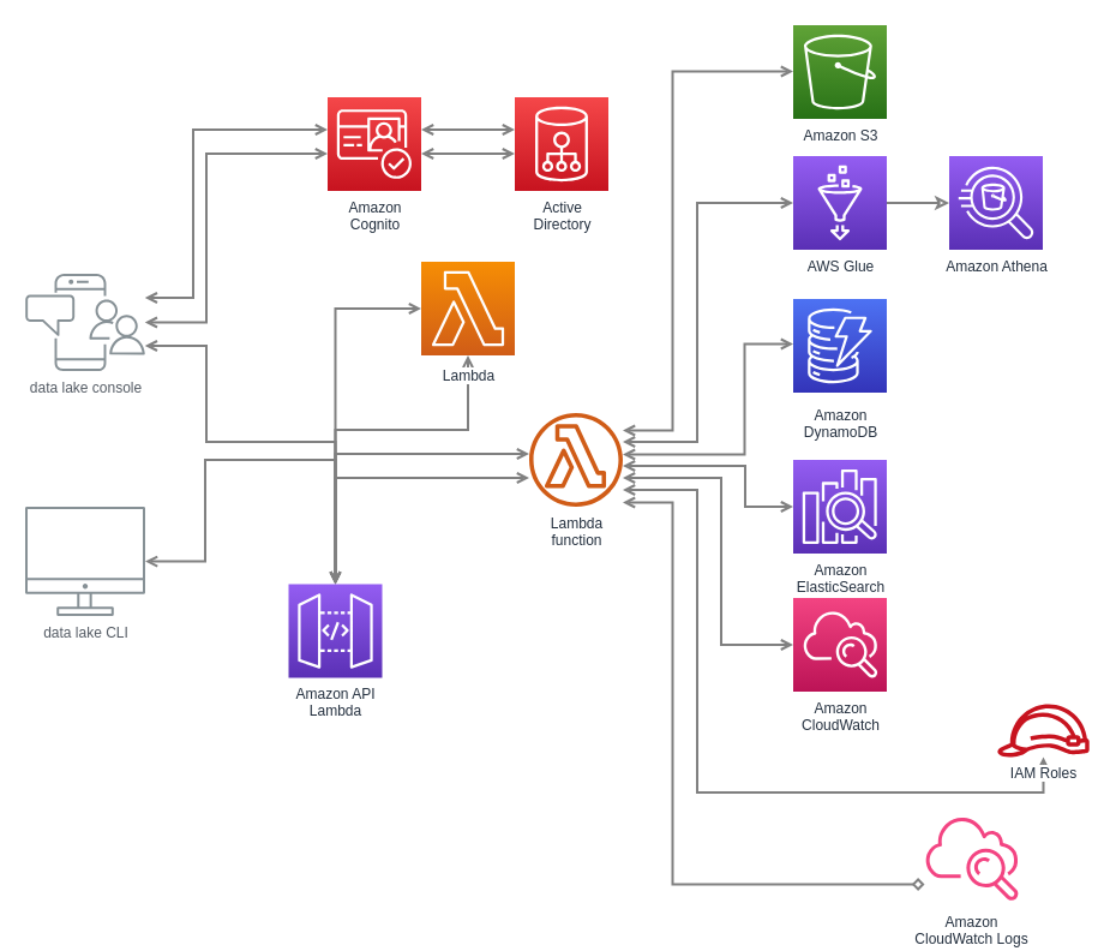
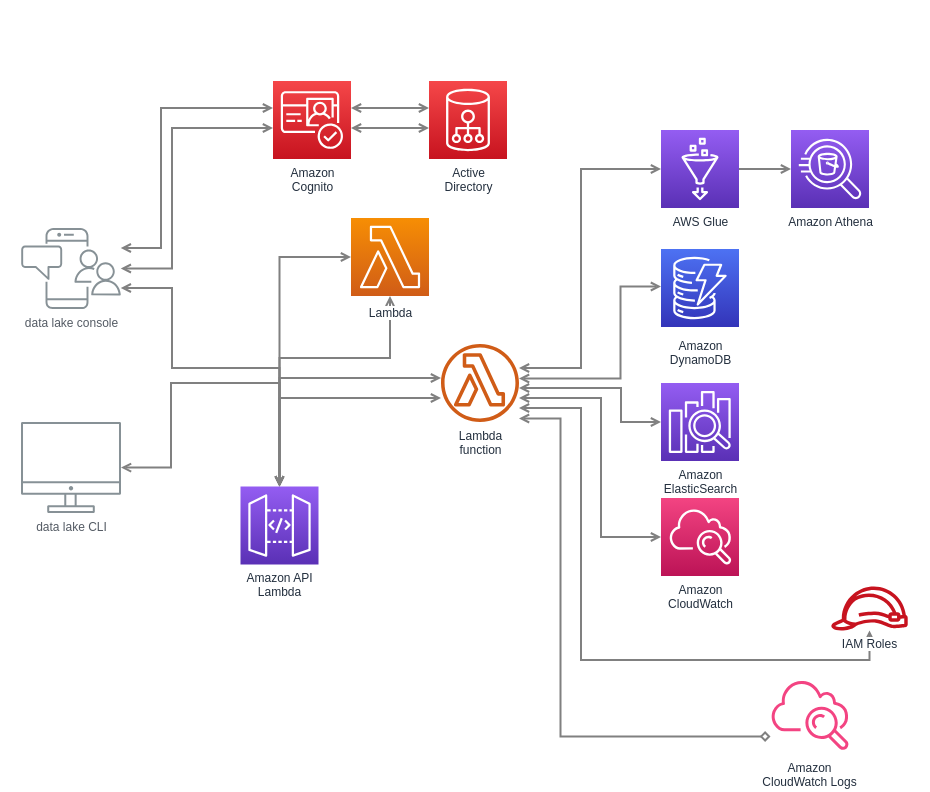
  <mxCell id="0" />
  <mxCell id="1" parent="0" />
  <mxCell id="2" style="edgeStyle=orthogonalEdgeStyle;rounded=0;orthogonalLoop=1;jettySize=auto;html=1;startArrow=open;startFill=0;endArrow=open;endFill=0;strokeWidth=2;strokeColor=#808080;" parent="1" source="20" target="25" edge="1"><mxGeometry relative="1" as="geometry"><Array as="points"><mxPoint x="170.5" y="467.5" /><mxPoint x="170.5" y="382.5" /></Array></mxGeometry></mxCell>
  <mxCell id="3" style="edgeStyle=orthogonalEdgeStyle;rounded=0;orthogonalLoop=1;jettySize=auto;html=1;startArrow=open;startFill=0;endArrow=open;endFill=0;strokeWidth=2;strokeColor=#808080;" parent="1" source="21" target="22" edge="1"><mxGeometry relative="1" as="geometry"><Array as="points"><mxPoint x="160.5" y="247.5" /><mxPoint x="160.5" y="107.5" /></Array></mxGeometry></mxCell>
  <mxCell id="4" style="edgeStyle=orthogonalEdgeStyle;rounded=0;orthogonalLoop=1;jettySize=auto;html=1;startArrow=open;startFill=0;endArrow=open;endFill=0;strokeWidth=2;strokeColor=#808080;" parent="1" source="21" target="25" edge="1"><mxGeometry relative="1" as="geometry"><Array as="points"><mxPoint x="171.5" y="287.5" /><mxPoint x="171.5" y="367.5" /></Array></mxGeometry></mxCell>
  <mxCell id="5" style="edgeStyle=orthogonalEdgeStyle;rounded=0;orthogonalLoop=1;jettySize=auto;html=1;startArrow=open;startFill=0;endArrow=open;endFill=0;strokeWidth=2;strokeColor=#808080;" parent="1" source="22" target="23" edge="1"><mxGeometry relative="1" as="geometry"><Array as="points"><mxPoint x="390.5" y="107.5" /><mxPoint x="390.5" y="107.5" /></Array></mxGeometry></mxCell>
  <mxCell id="6" style="edgeStyle=orthogonalEdgeStyle;rounded=0;orthogonalLoop=1;jettySize=auto;html=1;startArrow=open;startFill=0;endArrow=open;endFill=0;strokeWidth=2;strokeColor=#808080;" parent="1" source="24" target="25" edge="1"><mxGeometry relative="1" as="geometry" /></mxCell>
  <mxCell id="7" style="edgeStyle=orthogonalEdgeStyle;rounded=0;orthogonalLoop=1;jettySize=auto;html=1;startArrow=open;startFill=0;endArrow=open;endFill=0;strokeWidth=2;strokeColor=#808080;" parent="1" source="25" target="26" edge="1"><mxGeometry relative="1" as="geometry"><Array as="points"><mxPoint x="370.5" y="397.5" /><mxPoint x="370.5" y="397.5" /></Array></mxGeometry></mxCell>
- <mxCell id="8" style="edgeStyle=orthogonalEdgeStyle;rounded=0;orthogonalLoop=1;jettySize=auto;html=1;startArrow=open;startFill=0;endArrow=open;endFill=0;strokeWidth=2;strokeColor=#808080;" parent="1" source="26" target="27" edge="1"><mxGeometry relative="1" as="geometry"><Array as="points"><mxPoint x="560" y="358" /><mxPoint x="560" y="59" /></Array></mxGeometry></mxCell>
  <mxCell id="9" style="edgeStyle=orthogonalEdgeStyle;rounded=0;orthogonalLoop=1;jettySize=auto;html=1;startArrow=open;startFill=0;endArrow=open;endFill=0;strokeWidth=2;strokeColor=#808080;" parent="1" source="26" target="28" edge="1"><mxGeometry relative="1" as="geometry"><Array as="points"><mxPoint x="580.5" y="367.5" /><mxPoint x="580.5" y="168.5" /></Array></mxGeometry></mxCell>
  <mxCell id="10" style="edgeStyle=orthogonalEdgeStyle;rounded=0;orthogonalLoop=1;jettySize=auto;html=1;startArrow=open;startFill=0;endArrow=open;endFill=0;strokeWidth=2;strokeColor=#808080;" parent="1" source="26" target="30" edge="1"><mxGeometry relative="1" as="geometry"><Array as="points"><mxPoint x="620" y="378" /><mxPoint x="620" y="286" /></Array></mxGeometry></mxCell>
  <mxCell id="11" style="edgeStyle=orthogonalEdgeStyle;rounded=0;orthogonalLoop=1;jettySize=auto;html=1;startArrow=open;startFill=0;endArrow=open;endFill=0;strokeWidth=2;strokeColor=#808080;" parent="1" source="26" target="31" edge="1"><mxGeometry relative="1" as="geometry"><Array as="points"><mxPoint x="620.5" y="387.5" /><mxPoint x="620.5" y="421.5" /></Array></mxGeometry></mxCell>
  <mxCell id="12" style="edgeStyle=orthogonalEdgeStyle;rounded=0;orthogonalLoop=1;jettySize=auto;html=1;startArrow=open;startFill=0;endArrow=open;endFill=0;strokeWidth=2;strokeColor=#808080;" parent="1" source="26" target="32" edge="1"><mxGeometry relative="1" as="geometry"><Array as="points"><mxPoint x="600.5" y="397.5" /><mxPoint x="600.5" y="536.5" /></Array></mxGeometry></mxCell>
  <mxCell id="13" style="edgeStyle=orthogonalEdgeStyle;rounded=0;orthogonalLoop=1;jettySize=auto;html=1;startArrow=open;startFill=0;endArrow=open;endFill=0;strokeWidth=2;strokeColor=#808080;" parent="1" source="26" target="33" edge="1"><mxGeometry relative="1" as="geometry"><Array as="points"><mxPoint x="580.5" y="407.5" /><mxPoint x="580.5" y="659.5" /></Array></mxGeometry></mxCell>
  <mxCell id="14" style="edgeStyle=orthogonalEdgeStyle;rounded=0;orthogonalLoop=1;jettySize=auto;html=1;startArrow=open;startFill=0;endArrow=diamond;endFill=0;strokeWidth=2;strokeColor=#808080;" parent="1" source="26" target="34" edge="1"><mxGeometry relative="1" as="geometry"><Array as="points"><mxPoint x="560" y="418" /><mxPoint x="560" y="736" /></Array></mxGeometry></mxCell>
- <mxCell id="15" value="" style="edgeStyle=orthogonalEdgeStyle;rounded=0;orthogonalLoop=1;jettySize=auto;html=1;startArrow=none;startFill=0;endArrow=classic;endFill=0;strokeWidth=2;strokeColor=#808080;" parent="1" source="28" target="29" edge="1"><mxGeometry relative="1" as="geometry" /></mxCell>
+ <mxCell id="15" value="" style="edgeStyle=orthogonalEdgeStyle;rounded=0;orthogonalLoop=1;jettySize=auto;html=1;startArrow=none;startFill=0;endArrow=open;endFill=0;strokeWidth=2;strokeColor=#808080;" parent="1" source="28" target="29" edge="1"><mxGeometry relative="1" as="geometry" /></mxCell>
  <mxCell id="16" style="edgeStyle=orthogonalEdgeStyle;rounded=0;orthogonalLoop=1;jettySize=auto;html=1;startArrow=open;startFill=0;endArrow=open;endFill=0;strokeWidth=2;strokeColor=#808080;" parent="1" source="21" target="22" edge="1"><mxGeometry relative="1" as="geometry"><mxPoint x="130.285" y="267.676" as="sourcePoint" /><mxPoint x="282.5" y="130.029" as="targetPoint" /><Array as="points"><mxPoint x="171.5" y="267.5" /><mxPoint x="171.5" y="127.5" /></Array></mxGeometry></mxCell>
  <mxCell id="17" style="edgeStyle=orthogonalEdgeStyle;rounded=0;orthogonalLoop=1;jettySize=auto;html=1;startArrow=open;startFill=0;endArrow=open;endFill=0;strokeWidth=2;strokeColor=#808080;" parent="1" source="24" target="25" edge="1"><mxGeometry relative="1" as="geometry"><mxPoint x="360.5" y="266.224" as="sourcePoint" /><mxPoint x="278.466" y="353.5" as="targetPoint" /><Array as="points"><mxPoint x="389.5" y="357.5" /></Array></mxGeometry></mxCell>
  <mxCell id="18" style="edgeStyle=orthogonalEdgeStyle;rounded=0;orthogonalLoop=1;jettySize=auto;html=1;startArrow=open;startFill=0;endArrow=open;endFill=0;strokeWidth=2;strokeColor=#808080;" parent="1" source="25" target="26" edge="1"><mxGeometry relative="1" as="geometry"><mxPoint x="317.5" y="392.5" as="sourcePoint" /><mxPoint x="450.5" y="392.5" as="targetPoint" /><Array as="points"><mxPoint x="370.5" y="377.5" /><mxPoint x="370.5" y="377.5" /></Array></mxGeometry></mxCell>
  <mxCell id="19" style="edgeStyle=orthogonalEdgeStyle;rounded=0;orthogonalLoop=1;jettySize=auto;html=1;startArrow=open;startFill=0;endArrow=open;endFill=0;strokeWidth=2;strokeColor=#808080;" parent="1" source="22" target="23" edge="1"><mxGeometry relative="1" as="geometry"><mxPoint x="360.5" y="117.5" as="sourcePoint" /><mxPoint x="438.5" y="117.5" as="targetPoint" /><Array as="points"><mxPoint x="390.5" y="127.5" /><mxPoint x="390.5" y="127.5" /></Array></mxGeometry></mxCell>
  <mxCell id="20" value="data lake CLI" style="outlineConnect=0;gradientColor=none;fontColor=#545B64;strokeColor=none;fillColor=#879196;dashed=0;verticalLabelPosition=bottom;verticalAlign=top;align=center;html=1;fontSize=12;fontStyle=0;aspect=fixed;shape=mxgraph.aws4.illustration_desktop;pointerEvents=1;labelBackgroundColor=#ffffff;" parent="1" vertex="1"><mxGeometry x="20.5" y="421.5" width="100" height="91" as="geometry" /></mxCell>
  <mxCell id="21" value="data lake console" style="outlineConnect=0;gradientColor=none;fontColor=#545B64;strokeColor=none;fillColor=#879196;dashed=0;verticalLabelPosition=bottom;verticalAlign=top;align=center;html=1;fontSize=12;fontStyle=0;aspect=fixed;shape=mxgraph.aws4.illustration_notification;pointerEvents=1;labelBackgroundColor=#ffffff;" parent="1" vertex="1"><mxGeometry x="20.5" y="227.5" width="100" height="81" as="geometry" /></mxCell>
  <mxCell id="22" value="Amazon &lt;br&gt;Cognito" style="outlineConnect=0;fontColor=#232F3E;gradientColor=#F54749;gradientDirection=north;fillColor=#C7131F;strokeColor=#ffffff;dashed=0;verticalLabelPosition=bottom;verticalAlign=top;align=center;html=1;fontSize=12;fontStyle=0;aspect=fixed;shape=mxgraph.aws4.resourceIcon;resIcon=mxgraph.aws4.cognito;labelBackgroundColor=#ffffff;" parent="1" vertex="1"><mxGeometry x="272.5" y="80.5" width="78" height="78" as="geometry" /></mxCell>
  <mxCell id="23" value="Active&lt;br&gt;Directory" style="outlineConnect=0;fontColor=#232F3E;gradientColor=#F54749;gradientDirection=north;fillColor=#C7131F;strokeColor=#ffffff;dashed=0;verticalLabelPosition=bottom;verticalAlign=top;align=center;html=1;fontSize=12;fontStyle=0;aspect=fixed;shape=mxgraph.aws4.resourceIcon;resIcon=mxgraph.aws4.cloud_directory;labelBackgroundColor=#ffffff;" parent="1" vertex="1"><mxGeometry x="428.5" y="80.5" width="78" height="78" as="geometry" /></mxCell>
  <mxCell id="24" value="Lambda" style="outlineConnect=0;fontColor=#232F3E;gradientColor=#F78E04;gradientDirection=north;fillColor=#D05C17;strokeColor=#ffffff;dashed=0;verticalLabelPosition=bottom;verticalAlign=top;align=center;html=1;fontSize=12;fontStyle=0;aspect=fixed;shape=mxgraph.aws4.resourceIcon;resIcon=mxgraph.aws4.lambda;labelBackgroundColor=#ffffff;spacingTop=3;" parent="1" vertex="1"><mxGeometry x="350.5" y="217.5" width="78" height="78" as="geometry" /></mxCell>
  <mxCell id="25" value="Amazon API&lt;br&gt;Lambda&lt;br&gt;" style="outlineConnect=0;fontColor=#232F3E;gradientColor=#945DF2;gradientDirection=north;fillColor=#5A30B5;strokeColor=#ffffff;dashed=0;verticalLabelPosition=bottom;verticalAlign=top;align=center;html=1;fontSize=12;fontStyle=0;aspect=fixed;shape=mxgraph.aws4.resourceIcon;resIcon=mxgraph.aws4.api_gateway;labelBackgroundColor=#ffffff;" parent="1" vertex="1"><mxGeometry x="240" y="486" width="78" height="78" as="geometry" /></mxCell>
  <mxCell id="26" value="Lambda&lt;br&gt;function" style="outlineConnect=0;fontColor=#232F3E;gradientColor=none;fillColor=#D05C17;strokeColor=none;dashed=0;verticalLabelPosition=bottom;verticalAlign=top;align=center;html=1;fontSize=12;fontStyle=0;aspect=fixed;pointerEvents=1;shape=mxgraph.aws4.lambda_function;labelBackgroundColor=#ffffff;" parent="1" vertex="1"><mxGeometry x="440.5" y="343.5" width="78" height="78" as="geometry" /></mxCell>
- <mxCell id="27" value="Amazon S3" style="outlineConnect=0;fontColor=#232F3E;gradientColor=#60A337;gradientDirection=north;fillColor=#277116;strokeColor=#ffffff;dashed=0;verticalLabelPosition=bottom;verticalAlign=top;align=center;html=1;fontSize=12;fontStyle=0;aspect=fixed;shape=mxgraph.aws4.resourceIcon;resIcon=mxgraph.aws4.s3;labelBackgroundColor=#ffffff;" parent="1" vertex="1"><mxGeometry x="660.5" y="20.5" width="78" height="78" as="geometry" /></mxCell>
  <mxCell id="28" value="AWS Glue" style="outlineConnect=0;fontColor=#232F3E;gradientColor=#945DF2;gradientDirection=north;fillColor=#5A30B5;strokeColor=#ffffff;dashed=0;verticalLabelPosition=bottom;verticalAlign=top;align=center;html=1;fontSize=12;fontStyle=0;aspect=fixed;shape=mxgraph.aws4.resourceIcon;resIcon=mxgraph.aws4.glue;labelBackgroundColor=#ffffff;" parent="1" vertex="1"><mxGeometry x="660.5" y="129.5" width="78" height="78" as="geometry" /></mxCell>
  <mxCell id="29" value="Amazon Athena" style="outlineConnect=0;fontColor=#232F3E;gradientColor=#945DF2;gradientDirection=north;fillColor=#5A30B5;strokeColor=#ffffff;dashed=0;verticalLabelPosition=bottom;verticalAlign=top;align=center;html=1;fontSize=12;fontStyle=0;aspect=fixed;shape=mxgraph.aws4.resourceIcon;resIcon=mxgraph.aws4.athena;labelBackgroundColor=#ffffff;" parent="1" vertex="1"><mxGeometry x="790.5" y="129.5" width="78" height="78" as="geometry" /></mxCell>
  <mxCell id="30" value="Amazon&lt;br&gt;DynamoDB&lt;br&gt;" style="outlineConnect=0;fontColor=#232F3E;gradientColor=#4D72F3;gradientDirection=north;fillColor=#3334B9;strokeColor=#ffffff;dashed=0;verticalLabelPosition=bottom;verticalAlign=top;align=center;html=1;fontSize=12;fontStyle=0;aspect=fixed;shape=mxgraph.aws4.resourceIcon;resIcon=mxgraph.aws4.dynamodb;labelBackgroundColor=#ffffff;spacingTop=5;" parent="1" vertex="1"><mxGeometry x="660.5" y="248.5" width="78" height="78" as="geometry" /></mxCell>
  <mxCell id="31" value="Amazon&lt;br&gt;ElasticSearch&lt;br&gt;Service&lt;br&gt;" style="outlineConnect=0;fontColor=#232F3E;gradientColor=#945DF2;gradientDirection=north;fillColor=#5A30B5;strokeColor=#ffffff;dashed=0;verticalLabelPosition=bottom;verticalAlign=top;align=center;html=1;fontSize=12;fontStyle=0;aspect=fixed;shape=mxgraph.aws4.resourceIcon;resIcon=mxgraph.aws4.elasticsearch_service;labelBackgroundColor=#ffffff;" parent="1" vertex="1"><mxGeometry x="660.5" y="382.5" width="78" height="78" as="geometry" /></mxCell>
  <mxCell id="32" value="Amazon&lt;br&gt;CloudWatch&lt;br&gt;" style="outlineConnect=0;fontColor=#232F3E;gradientColor=#F34482;gradientDirection=north;fillColor=#BC1356;strokeColor=#ffffff;dashed=0;verticalLabelPosition=bottom;verticalAlign=top;align=center;html=1;fontSize=12;fontStyle=0;aspect=fixed;shape=mxgraph.aws4.resourceIcon;resIcon=mxgraph.aws4.cloudwatch;labelBackgroundColor=#ffffff;" parent="1" vertex="1"><mxGeometry x="660.5" y="497.5" width="78" height="78" as="geometry" /></mxCell>
  <mxCell id="33" value="IAM Roles" style="outlineConnect=0;fontColor=#232F3E;gradientColor=none;fillColor=#C7131F;strokeColor=none;dashed=0;verticalLabelPosition=bottom;verticalAlign=top;align=center;html=1;fontSize=12;fontStyle=0;aspect=fixed;pointerEvents=1;shape=mxgraph.aws4.role;labelBackgroundColor=#ffffff;" parent="1" vertex="1"><mxGeometry x="830" y="586" width="78" height="44" as="geometry" /></mxCell>
  <mxCell id="34" value="Amazon&lt;br&gt;CloudWatch Logs&lt;br&gt;" style="outlineConnect=0;fontColor=#232F3E;gradientColor=none;gradientDirection=north;fillColor=#F34482;strokeColor=none;dashed=0;verticalLabelPosition=bottom;verticalAlign=top;align=center;html=1;fontSize=12;fontStyle=0;aspect=fixed;shape=mxgraph.aws4.cloudwatch;labelBackgroundColor=#ffffff;" parent="1" vertex="1"><mxGeometry x="770" y="676" width="78" height="78" as="geometry" /></mxCell>
